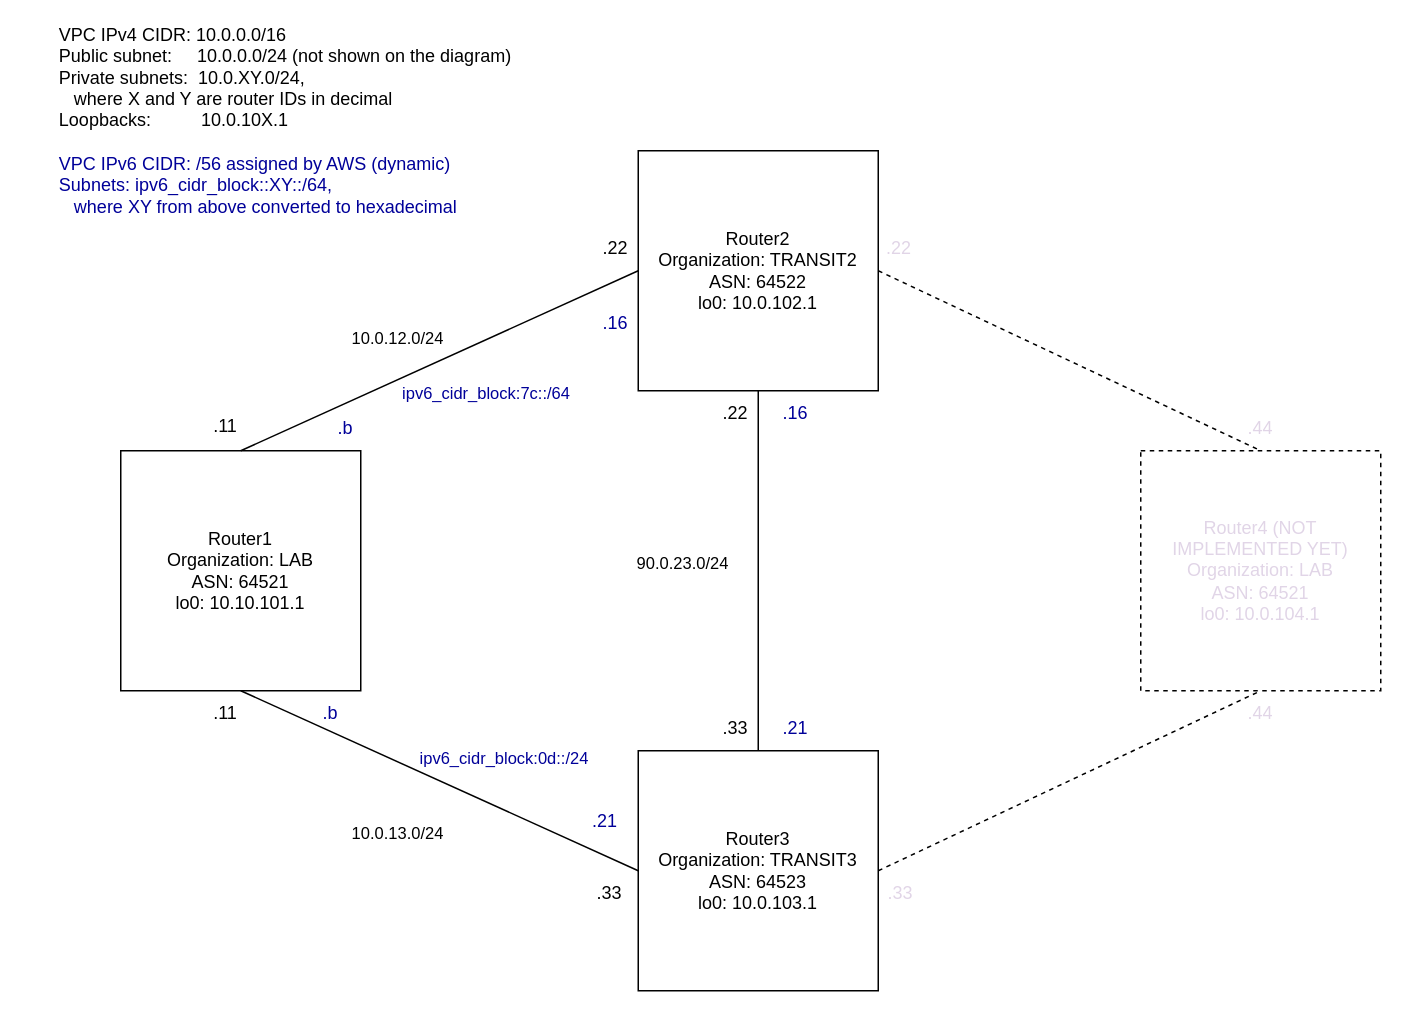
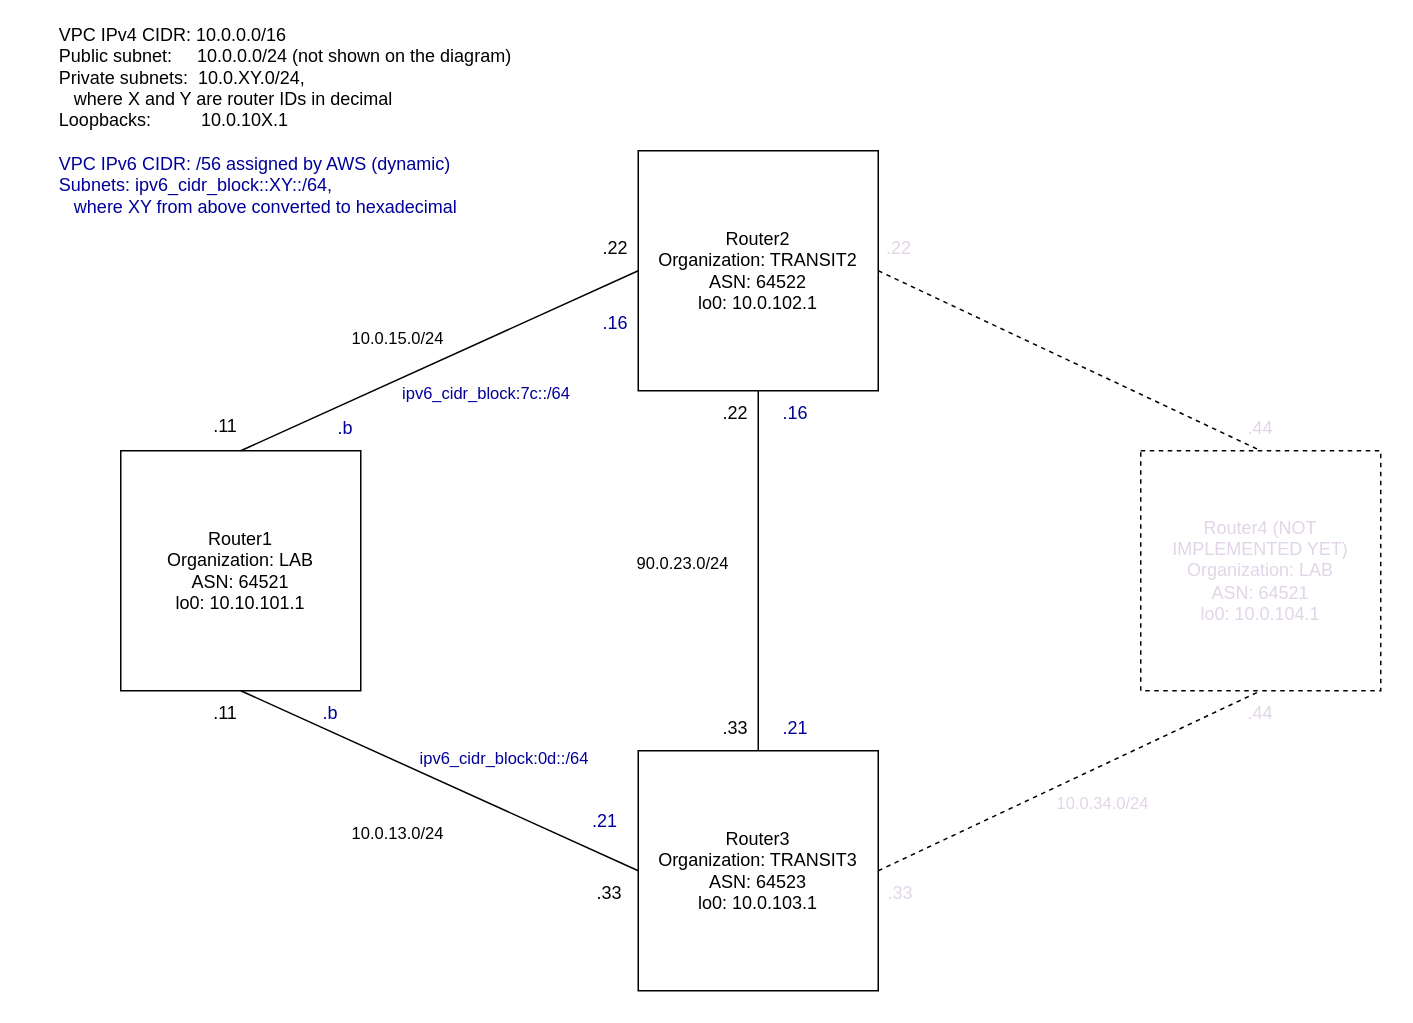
  <mxCell id="0" />
  <mxCell id="1" parent="0" />
  <mxCell id="2" style="rounded=0;orthogonalLoop=1;jettySize=auto;html=1;exitX=0.5;exitY=1;exitDx=0;exitDy=0;entryX=0;entryY=0.5;entryDx=0;entryDy=0;endArrow=none;endFill=0;" parent="1" source="3" target="9" edge="1"><mxGeometry relative="1" as="geometry" /></mxCell>
  <mxCell id="3" value="Router1&lt;br&gt;Organization: LAB&lt;br&gt;ASN: 64521&lt;br&gt;lo0: 10.10.101.1" style="whiteSpace=wrap;html=1;aspect=fixed;" parent="1" vertex="1"><mxGeometry x="80" y="300" width="160" height="160" as="geometry" /></mxCell>
  <mxCell id="4" value="&lt;font color=&quot;#e1d5e7&quot;&gt;Router4 (NOT IMPLEMENTED YET)&lt;br&gt;Organization: LAB&lt;br&gt;ASN: 64521&lt;br&gt;lo0: 10.0.104.1&lt;/font&gt;" style="whiteSpace=wrap;html=1;aspect=fixed;dashed=1;" parent="1" vertex="1"><mxGeometry x="760" y="300" width="160" height="160" as="geometry" /></mxCell>
  <mxCell id="5" style="rounded=0;orthogonalLoop=1;jettySize=auto;html=1;exitX=1;exitY=0.5;exitDx=0;exitDy=0;endArrow=none;endFill=0;entryX=0.5;entryY=0;entryDx=0;entryDy=0;dashed=1;" parent="1" source="7" target="4" edge="1"><mxGeometry relative="1" as="geometry" /></mxCell>
  <mxCell id="6" style="edgeStyle=none;rounded=0;orthogonalLoop=1;jettySize=auto;html=1;exitX=0.5;exitY=1;exitDx=0;exitDy=0;fontColor=#E1D5E7;endArrow=none;endFill=0;" parent="1" source="7" target="9" edge="1"><mxGeometry relative="1" as="geometry" /></mxCell>
  <mxCell id="7" value="Router2&lt;br&gt;Organization: TRANSIT2&lt;br&gt;ASN: 64522&lt;br&gt;lo0: 10.0.102.1" style="whiteSpace=wrap;html=1;aspect=fixed;" parent="1" vertex="1"><mxGeometry x="425" y="100" width="160" height="160" as="geometry" /></mxCell>
  <mxCell id="8" style="rounded=0;orthogonalLoop=1;jettySize=auto;html=1;exitX=1;exitY=0.5;exitDx=0;exitDy=0;entryX=0.5;entryY=1;entryDx=0;entryDy=0;endArrow=none;endFill=0;dashed=1;" parent="1" source="9" target="4" edge="1"><mxGeometry relative="1" as="geometry" /></mxCell>
  <mxCell id="9" value="Router3&lt;br&gt;Organization: TRANSIT3&lt;br&gt;ASN: 64523&lt;br&gt;lo0: 10.0.103.1" style="whiteSpace=wrap;html=1;aspect=fixed;" parent="1" vertex="1"><mxGeometry x="425" y="500" width="160" height="160" as="geometry" /></mxCell>
  <mxCell id="10" value="" style="endArrow=none;html=1;rounded=0;entryX=0;entryY=0.5;entryDx=0;entryDy=0;exitX=0.5;exitY=0;exitDx=0;exitDy=0;" parent="1" source="3" target="7" edge="1"><mxGeometry width="50" height="50" relative="1" as="geometry"><mxPoint x="480" y="300" as="sourcePoint" /><mxPoint x="530" y="250" as="targetPoint" /></mxGeometry></mxCell>
  <mxCell id="11" value=".11" style="text;html=1;strokeColor=none;fillColor=none;align=center;verticalAlign=middle;whiteSpace=wrap;rounded=0;dashed=1;fontColor=#000000;" parent="1" vertex="1"><mxGeometry x="120" y="269" width="60" height="30" as="geometry" /></mxCell>
  <mxCell id="12" value=".22" style="text;html=1;strokeColor=none;fillColor=none;align=center;verticalAlign=middle;whiteSpace=wrap;rounded=0;dashed=1;fontColor=#000000;" parent="1" vertex="1"><mxGeometry x="380" y="150" width="60" height="30" as="geometry" /></mxCell>
  <mxCell id="13" value=".11" style="text;html=1;strokeColor=none;fillColor=none;align=center;verticalAlign=middle;whiteSpace=wrap;rounded=0;dashed=1;fontColor=#000000;" parent="1" vertex="1"><mxGeometry x="120" y="460" width="60" height="30" as="geometry" /></mxCell>
  <mxCell id="14" value=".33" style="text;html=1;strokeColor=none;fillColor=none;align=center;verticalAlign=middle;whiteSpace=wrap;rounded=0;dashed=1;fontColor=#000000;" parent="1" vertex="1"><mxGeometry x="376" y="580" width="60" height="30" as="geometry" /></mxCell>
  <mxCell id="15" value=".22" style="text;html=1;strokeColor=none;fillColor=none;align=center;verticalAlign=middle;whiteSpace=wrap;rounded=0;dashed=1;fontColor=#000000;" parent="1" vertex="1"><mxGeometry x="460" y="260" width="60" height="30" as="geometry" /></mxCell>
  <mxCell id="16" value=".33" style="text;html=1;strokeColor=none;fillColor=none;align=center;verticalAlign=middle;whiteSpace=wrap;rounded=0;dashed=1;fontColor=#000000;" parent="1" vertex="1"><mxGeometry x="460" y="470" width="60" height="30" as="geometry" /></mxCell>
  <mxCell id="17" value=".33" style="text;html=1;strokeColor=none;fillColor=none;align=center;verticalAlign=middle;whiteSpace=wrap;rounded=0;dashed=1;fontColor=#E1D5E7;" parent="1" vertex="1"><mxGeometry x="570" y="580" width="60" height="30" as="geometry" /></mxCell>
  <mxCell id="18" value=".22" style="text;html=1;strokeColor=none;fillColor=none;align=center;verticalAlign=middle;whiteSpace=wrap;rounded=0;dashed=1;fontColor=#E1D5E7;" parent="1" vertex="1"><mxGeometry x="569" y="150" width="60" height="30" as="geometry" /></mxCell>
  <mxCell id="19" value=".44" style="text;html=1;strokeColor=none;fillColor=none;align=center;verticalAlign=middle;whiteSpace=wrap;rounded=0;dashed=1;fontColor=#E1D5E7;" parent="1" vertex="1"><mxGeometry x="810" y="460" width="60" height="30" as="geometry" /></mxCell>
  <mxCell id="20" value=".44" style="text;html=1;strokeColor=none;fillColor=none;align=center;verticalAlign=middle;whiteSpace=wrap;rounded=0;dashed=1;fontColor=#E1D5E7;" parent="1" vertex="1"><mxGeometry x="810" y="270" width="60" height="30" as="geometry" /></mxCell>
  <mxCell id="21" value=".b" style="text;html=1;strokeColor=none;fillColor=none;align=center;verticalAlign=middle;whiteSpace=wrap;rounded=0;dashed=1;fontColor=#000099;" vertex="1" parent="1"><mxGeometry x="200" y="270" width="60" height="30" as="geometry" /></mxCell>
- <mxCell id="22" value="&lt;span style=&quot;font-size: 11px ; background-color: rgb(255 , 255 , 255)&quot;&gt;10.0.12.0/24&lt;/span&gt;" style="text;html=1;strokeColor=none;fillColor=none;align=center;verticalAlign=middle;whiteSpace=wrap;rounded=0;dashed=1;fontColor=#000000;" vertex="1" parent="1"><mxGeometry x="220" y="210" width="90" height="30" as="geometry" /></mxCell>
+ <mxCell id="22" value="&lt;span style=&quot;font-size: 11px ; background-color: rgb(255 , 255 , 255)&quot;&gt;10.0.15.0/24&lt;/span&gt;" style="text;html=1;strokeColor=none;fillColor=none;align=center;verticalAlign=middle;whiteSpace=wrap;rounded=0;dashed=1;fontColor=#000000;" vertex="1" parent="1"><mxGeometry x="220" y="210" width="90" height="30" as="geometry" /></mxCell>
  <mxCell id="23" value=".16" style="text;html=1;strokeColor=none;fillColor=none;align=center;verticalAlign=middle;whiteSpace=wrap;rounded=0;dashed=1;fontColor=#000099;" vertex="1" parent="1"><mxGeometry x="380" y="200" width="60" height="30" as="geometry" /></mxCell>
  <mxCell id="24" value=".b" style="text;html=1;strokeColor=none;fillColor=none;align=center;verticalAlign=middle;whiteSpace=wrap;rounded=0;dashed=1;fontColor=#000099;" vertex="1" parent="1"><mxGeometry x="190" y="460" width="60" height="30" as="geometry" /></mxCell>
  <mxCell id="25" value="&lt;span style=&quot;font-size: 11px ; background-color: rgb(255 , 255 , 255)&quot;&gt;10.0.13.0/24&lt;/span&gt;" style="text;html=1;strokeColor=none;fillColor=none;align=center;verticalAlign=middle;whiteSpace=wrap;rounded=0;dashed=1;fontColor=#000000;" vertex="1" parent="1"><mxGeometry x="220" y="540" width="90" height="30" as="geometry" /></mxCell>
  <mxCell id="26" value="&lt;span style=&quot;font-size: 11px ; background-color: rgb(255 , 255 , 255)&quot;&gt;90.0.23.0/24&lt;/span&gt;" style="text;html=1;strokeColor=none;fillColor=none;align=center;verticalAlign=middle;whiteSpace=wrap;rounded=0;dashed=1;fontColor=#000000;" vertex="1" parent="1"><mxGeometry x="410" y="360" width="90" height="30" as="geometry" /></mxCell>
  <mxCell id="27" value=".21" style="text;html=1;strokeColor=none;fillColor=none;align=center;verticalAlign=middle;whiteSpace=wrap;rounded=0;dashed=1;fontColor=#000099;" vertex="1" parent="1"><mxGeometry x="373" y="532" width="60" height="30" as="geometry" /></mxCell>
  <mxCell id="28" value=".21" style="text;html=1;strokeColor=none;fillColor=none;align=center;verticalAlign=middle;whiteSpace=wrap;rounded=0;dashed=1;fontColor=#000099;" vertex="1" parent="1"><mxGeometry x="500" y="470" width="60" height="30" as="geometry" /></mxCell>
  <mxCell id="29" value=".16" style="text;html=1;strokeColor=none;fillColor=none;align=center;verticalAlign=middle;whiteSpace=wrap;rounded=0;dashed=1;fontColor=#000099;" vertex="1" parent="1"><mxGeometry x="500" y="260" width="60" height="30" as="geometry" /></mxCell>
  <mxCell id="30" value="&lt;div style=&quot;text-align: left&quot;&gt;&lt;span&gt;VPC IPv4 CIDR: 10.0.0.0/16&lt;/span&gt;&lt;/div&gt;&lt;div style=&quot;text-align: left&quot;&gt;&lt;span&gt;Public subnet:&amp;nbsp; &amp;nbsp; &amp;nbsp;10.0.0.0/24 (not shown on the diagram)&lt;/span&gt;&lt;/div&gt;&lt;div style=&quot;text-align: left&quot;&gt;&lt;span&gt;Private subnets:&amp;nbsp; 10.0.XY.0/24,&amp;nbsp;&lt;/span&gt;&lt;/div&gt;&lt;div style=&quot;text-align: left&quot;&gt;&lt;span&gt;&amp;nbsp; &amp;nbsp;where X and Y are router IDs in decimal&lt;/span&gt;&lt;/div&gt;&lt;div style=&quot;text-align: left&quot;&gt;&lt;span&gt;Loopbacks:&amp;nbsp; &amp;nbsp; &amp;nbsp; &amp;nbsp; &amp;nbsp; 10.0.10X.1&lt;/span&gt;&lt;/div&gt;&lt;div style=&quot;text-align: left&quot;&gt;&lt;span&gt;&lt;br&gt;&lt;/span&gt;&lt;/div&gt;&lt;div style=&quot;text-align: left&quot;&gt;&lt;font color=&quot;#000099&quot;&gt;VPC IPv6 CIDR: /56 assigned by AWS (dynamic)&lt;/font&gt;&lt;/div&gt;&lt;div style=&quot;text-align: left&quot;&gt;&lt;font color=&quot;#000099&quot;&gt;Subnets: ipv6_cidr_block::XY::/64,&amp;nbsp;&lt;/font&gt;&lt;/div&gt;&lt;div style=&quot;text-align: left&quot;&gt;&lt;font color=&quot;#000099&quot;&gt;&amp;nbsp; &amp;nbsp;where XY from above converted to hexadecimal&lt;/font&gt;&lt;/div&gt;" style="text;html=1;strokeColor=none;fillColor=none;align=center;verticalAlign=middle;whiteSpace=wrap;rounded=0;dashed=1;fontColor=#000000;" vertex="1" parent="1"><mxGeometry x="20" y="20" width="340" height="120" as="geometry" /></mxCell>
  <mxCell id="31" value="&lt;span style=&quot;font-size: 11px ; background-color: rgb(255 , 255 , 255)&quot;&gt;ipv6_cidr_block:7c::/64&lt;/span&gt;" style="text;html=1;strokeColor=none;fillColor=none;align=center;verticalAlign=middle;whiteSpace=wrap;rounded=0;dashed=1;fontColor=#000099;" vertex="1" parent="1"><mxGeometry x="258" y="247" width="132" height="30" as="geometry" /></mxCell>
- <mxCell id="32" value="&lt;span style=&quot;font-size: 11px ; background-color: rgb(255 , 255 , 255)&quot;&gt;ipv6_cidr_block:0d::/24&lt;/span&gt;" style="text;html=1;strokeColor=none;fillColor=none;align=center;verticalAlign=middle;whiteSpace=wrap;rounded=0;dashed=1;fontColor=#000099;" vertex="1" parent="1"><mxGeometry x="270" y="490" width="132" height="30" as="geometry" /></mxCell>
+ <mxCell id="32" value="&lt;span style=&quot;font-size: 11px ; background-color: rgb(255 , 255 , 255)&quot;&gt;ipv6_cidr_block:0d::/64&lt;/span&gt;" style="text;html=1;strokeColor=none;fillColor=none;align=center;verticalAlign=middle;whiteSpace=wrap;rounded=0;dashed=1;fontColor=#000099;" vertex="1" parent="1"><mxGeometry x="270" y="490" width="132" height="30" as="geometry" /></mxCell>
+ <mxCell id="33" value="&lt;span style=&quot;font-size: 11px ; background-color: rgb(255 , 255 , 255)&quot;&gt;10.0.34.0/24&lt;/span&gt;" style="text;html=1;strokeColor=none;fillColor=none;align=center;verticalAlign=middle;whiteSpace=wrap;rounded=0;dashed=1;fontColor=#E1D5E7;" vertex="1" parent="1"><mxGeometry x="690" y="520" width="90" height="30" as="geometry" /></mxCell>
